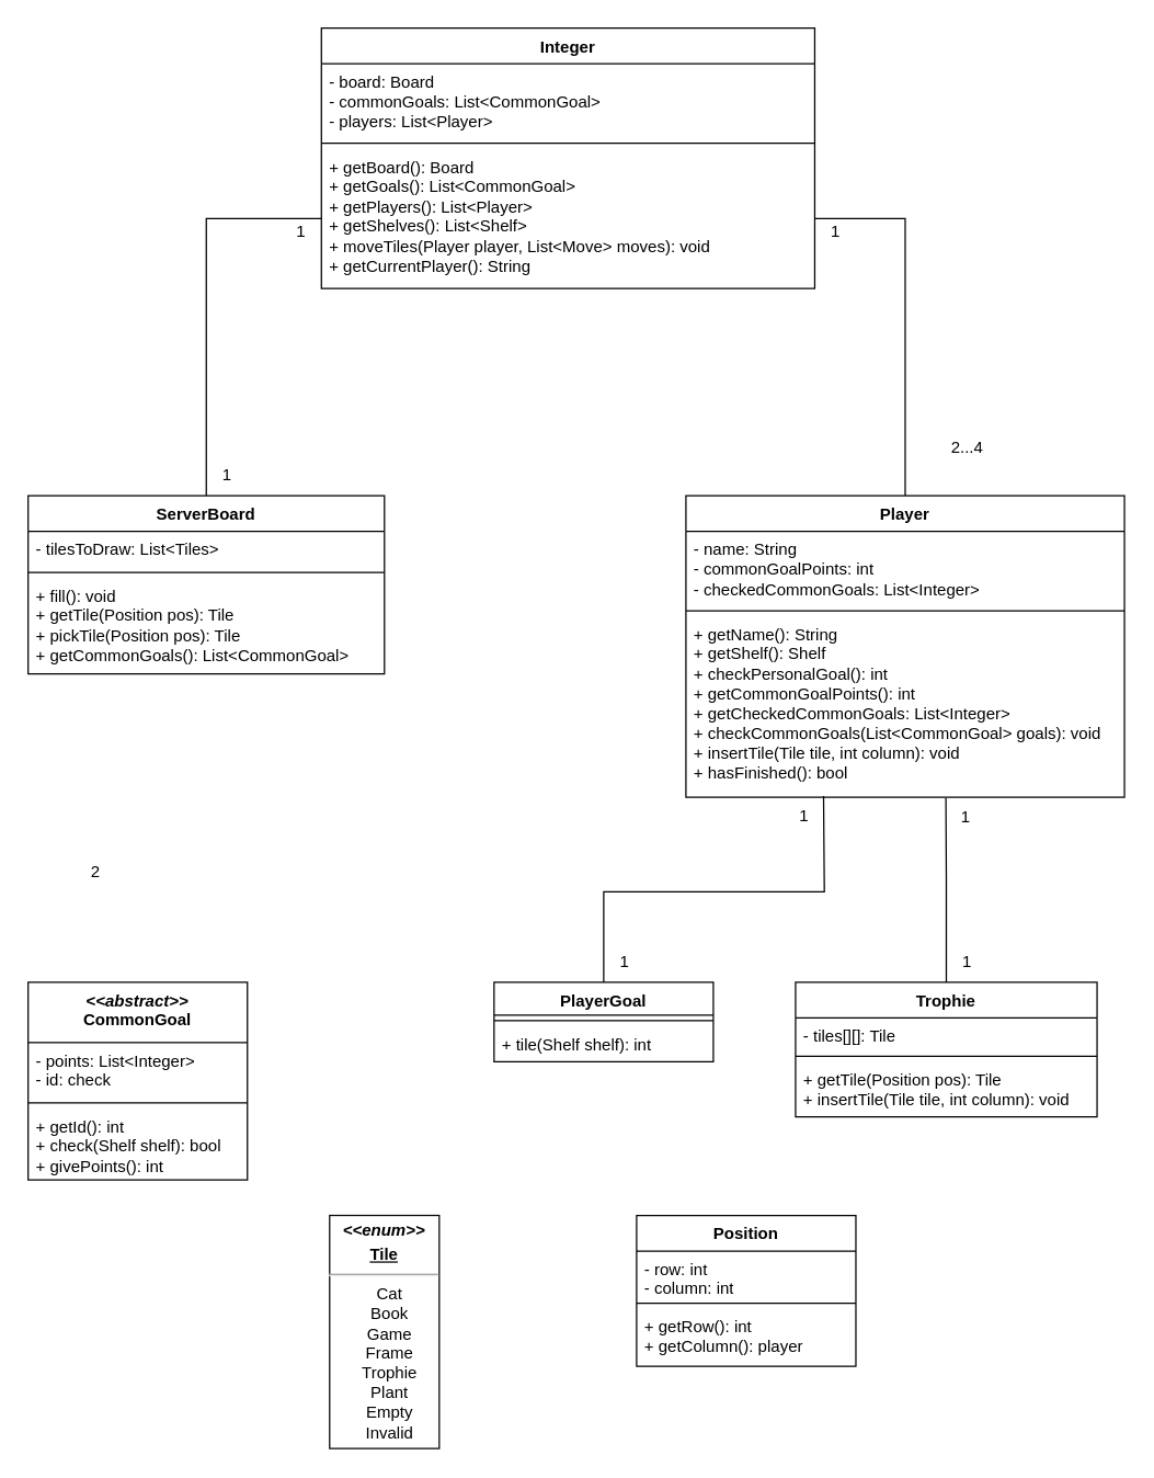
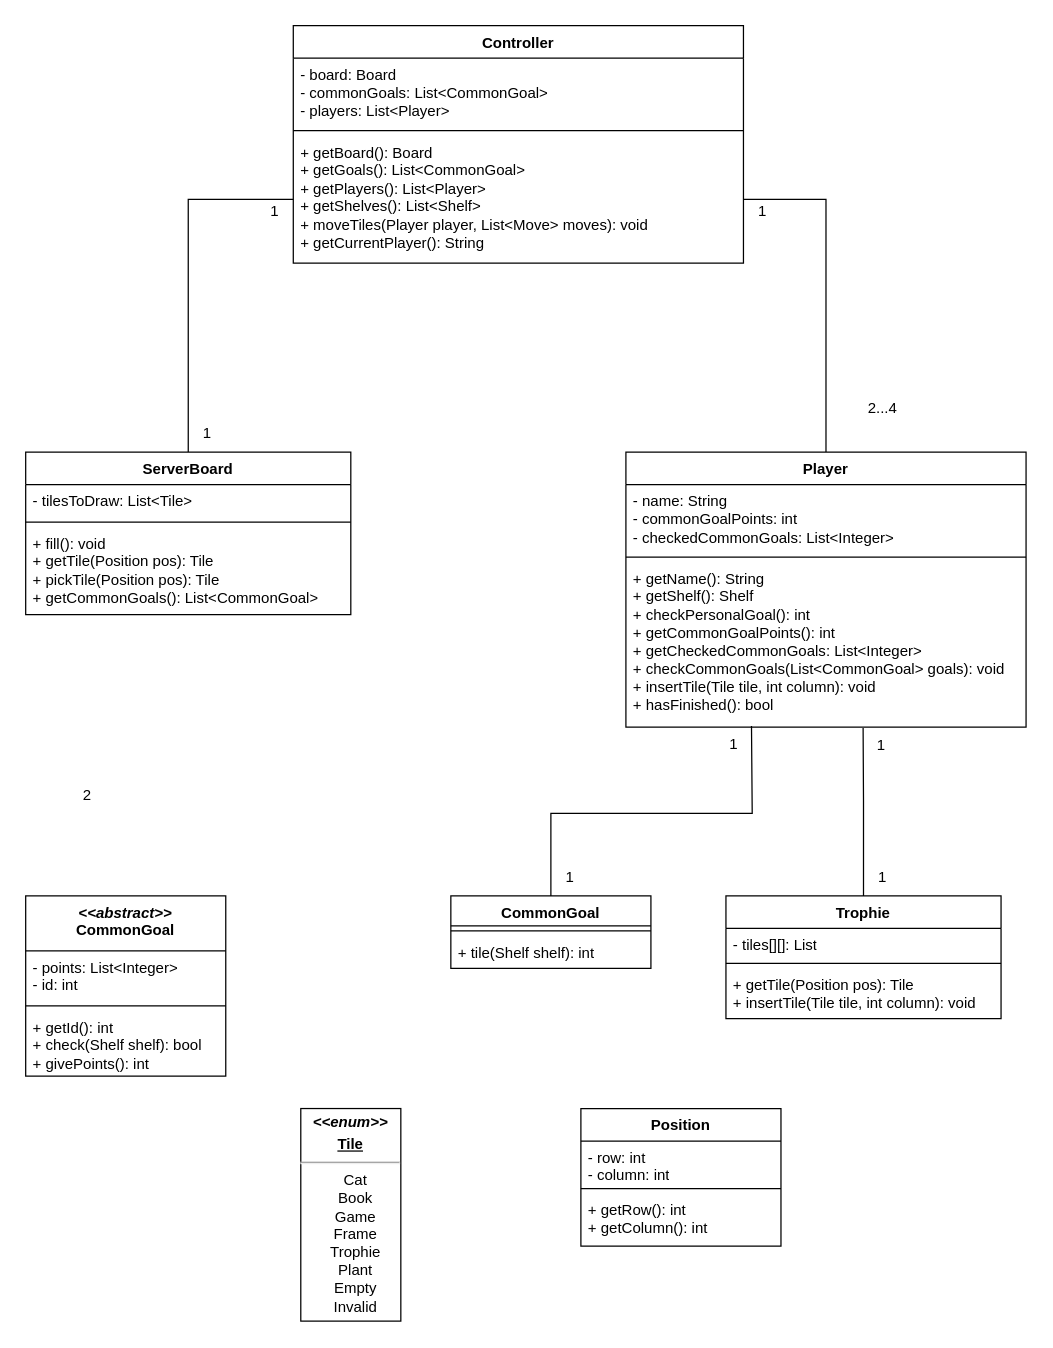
  <mxCell id="0" />
  <mxCell id="1" parent="0" />
  <mxCell id="2" value="Player" style="swimlane;fontStyle=1;align=center;verticalAlign=top;childLayout=stackLayout;horizontal=1;startSize=26;horizontalStack=0;resizeParent=1;resizeParentMax=0;resizeLast=0;collapsible=1;marginBottom=0;whiteSpace=wrap;html=1;" parent="1" vertex="1"><mxGeometry x="500" y="361" width="320" height="220" as="geometry" /></mxCell>
  <mxCell id="3" value="&lt;div&gt;- name: String&lt;/div&gt;&lt;div&gt;- commonGoalPoints: int&lt;/div&gt;&lt;div&gt;- checkedCommonGoals: List&amp;lt;Integer&amp;gt;&lt;br&gt;&lt;/div&gt;" style="text;strokeColor=none;fillColor=none;align=left;verticalAlign=top;spacingLeft=4;spacingRight=4;overflow=hidden;rotatable=0;points=[[0,0.5],[1,0.5]];portConstraint=eastwest;whiteSpace=wrap;html=1;" parent="2" vertex="1"><mxGeometry y="26" width="320" height="54" as="geometry" /></mxCell>
  <mxCell id="4" value="" style="line;strokeWidth=1;fillColor=none;align=left;verticalAlign=middle;spacingTop=-1;spacingLeft=3;spacingRight=3;rotatable=0;labelPosition=right;points=[];portConstraint=eastwest;strokeColor=inherit;" parent="2" vertex="1"><mxGeometry y="80" width="320" height="8" as="geometry" /></mxCell>
  <mxCell id="5" value="&lt;div&gt;+ getName(): String&lt;/div&gt;&lt;div&gt;+ getShelf(): Shelf&lt;/div&gt;&lt;div&gt;+ checkPersonalGoal(): int&lt;br&gt;&lt;/div&gt;&lt;div&gt;+ getCommonGoalPoints(): int&lt;/div&gt;&lt;div&gt;+ getCheckedCommonGoals: List&amp;lt;Integer&amp;gt;&lt;/div&gt;&lt;div&gt;+ checkCommonGoals(List&amp;lt;CommonGoal&amp;gt; goals): void&lt;/div&gt;&lt;div&gt;+ insertTile(Tile tile, int column): void&lt;/div&gt;&lt;div&gt;+ hasFinished(): bool&lt;br&gt;&lt;/div&gt;" style="text;strokeColor=none;fillColor=none;align=left;verticalAlign=top;spacingLeft=4;spacingRight=4;overflow=hidden;rotatable=0;points=[[0,0.5],[1,0.5]];portConstraint=eastwest;whiteSpace=wrap;html=1;" parent="2" vertex="1"><mxGeometry y="88" width="320" height="132" as="geometry" /></mxCell>
  <mxCell id="6" value="ServerBoard" style="swimlane;fontStyle=1;align=center;verticalAlign=top;childLayout=stackLayout;horizontal=1;startSize=26;horizontalStack=0;resizeParent=1;resizeParentMax=0;resizeLast=0;collapsible=1;marginBottom=0;whiteSpace=wrap;html=1;" parent="1" vertex="1"><mxGeometry x="20" y="361" width="260" height="130" as="geometry" /></mxCell>
- <mxCell id="7" value="- tilesToDraw: List&amp;lt;Tiles&amp;gt;" style="text;strokeColor=none;fillColor=none;align=left;verticalAlign=top;spacingLeft=4;spacingRight=4;overflow=hidden;rotatable=0;points=[[0,0.5],[1,0.5]];portConstraint=eastwest;whiteSpace=wrap;html=1;" parent="6" vertex="1"><mxGeometry y="26" width="260" height="26" as="geometry" /></mxCell>
+ <mxCell id="7" value="- tilesToDraw: List&amp;lt;Tile&amp;gt;" style="text;strokeColor=none;fillColor=none;align=left;verticalAlign=top;spacingLeft=4;spacingRight=4;overflow=hidden;rotatable=0;points=[[0,0.5],[1,0.5]];portConstraint=eastwest;whiteSpace=wrap;html=1;" parent="6" vertex="1"><mxGeometry y="26" width="260" height="26" as="geometry" /></mxCell>
  <mxCell id="8" value="" style="line;strokeWidth=1;fillColor=none;align=left;verticalAlign=middle;spacingTop=-1;spacingLeft=3;spacingRight=3;rotatable=0;labelPosition=right;points=[];portConstraint=eastwest;strokeColor=inherit;" parent="6" vertex="1"><mxGeometry y="52" width="260" height="8" as="geometry" /></mxCell>
  <mxCell id="9" value="&lt;div&gt;+ fill(): void&lt;/div&gt;&lt;div&gt;+ getTile(Position pos): Tile&lt;br&gt;&lt;/div&gt;&lt;div&gt;+ pickTile(Position pos): Tile&lt;/div&gt;&lt;div&gt;+ getCommonGoals(): List&amp;lt;CommonGoal&amp;gt;&lt;br&gt;&lt;/div&gt;&lt;div&gt;&lt;br&gt;&lt;/div&gt;" style="text;strokeColor=none;fillColor=none;align=left;verticalAlign=top;spacingLeft=4;spacingRight=4;overflow=hidden;rotatable=0;points=[[0,0.5],[1,0.5]];portConstraint=eastwest;whiteSpace=wrap;html=1;" parent="6" vertex="1"><mxGeometry y="60" width="260" height="70" as="geometry" /></mxCell>
  <mxCell id="10" value="&lt;div&gt;&lt;i&gt;&amp;lt;&amp;lt;abstract&amp;gt;&amp;gt;&lt;/i&gt;&lt;br&gt;&lt;/div&gt;&lt;div&gt;CommonGoal&lt;br&gt;&lt;/div&gt;" style="swimlane;fontStyle=1;align=center;verticalAlign=top;childLayout=stackLayout;horizontal=1;startSize=44;horizontalStack=0;resizeParent=1;resizeParentMax=0;resizeLast=0;collapsible=1;marginBottom=0;whiteSpace=wrap;html=1;" parent="1" vertex="1"><mxGeometry x="20" y="716" width="160" height="144" as="geometry" /></mxCell>
- <mxCell id="11" value="&lt;div&gt;- points: List&amp;lt;Integer&amp;gt;&lt;/div&gt;&lt;div&gt;- id: check&lt;br&gt;&lt;/div&gt;" style="text;strokeColor=none;fillColor=none;align=left;verticalAlign=top;spacingLeft=4;spacingRight=4;overflow=hidden;rotatable=0;points=[[0,0.5],[1,0.5]];portConstraint=eastwest;whiteSpace=wrap;html=1;" parent="10" vertex="1"><mxGeometry y="44" width="160" height="40" as="geometry" /></mxCell>
+ <mxCell id="11" value="&lt;div&gt;- points: List&amp;lt;Integer&amp;gt;&lt;/div&gt;&lt;div&gt;- id: int&lt;br&gt;&lt;/div&gt;" style="text;strokeColor=none;fillColor=none;align=left;verticalAlign=top;spacingLeft=4;spacingRight=4;overflow=hidden;rotatable=0;points=[[0,0.5],[1,0.5]];portConstraint=eastwest;whiteSpace=wrap;html=1;" parent="10" vertex="1"><mxGeometry y="44" width="160" height="40" as="geometry" /></mxCell>
  <mxCell id="12" value="" style="line;strokeWidth=1;fillColor=none;align=left;verticalAlign=middle;spacingTop=-1;spacingLeft=3;spacingRight=3;rotatable=0;labelPosition=right;points=[];portConstraint=eastwest;strokeColor=inherit;" parent="10" vertex="1"><mxGeometry y="84" width="160" height="8" as="geometry" /></mxCell>
  <mxCell id="13" value="&lt;div&gt;+ getId(): int&lt;br&gt;&lt;/div&gt;&lt;div&gt;+ check(Shelf shelf): bool&lt;/div&gt;&lt;div&gt;+ givePoints(): int&lt;br&gt;&lt;/div&gt;" style="text;strokeColor=none;fillColor=none;align=left;verticalAlign=top;spacingLeft=4;spacingRight=4;overflow=hidden;rotatable=0;points=[[0,0.5],[1,0.5]];portConstraint=eastwest;whiteSpace=wrap;html=1;" parent="10" vertex="1"><mxGeometry y="92" width="160" height="52" as="geometry" /></mxCell>
  <mxCell id="14" value="Trophie" style="swimlane;fontStyle=1;align=center;verticalAlign=top;childLayout=stackLayout;horizontal=1;startSize=26;horizontalStack=0;resizeParent=1;resizeParentMax=0;resizeLast=0;collapsible=1;marginBottom=0;whiteSpace=wrap;html=1;" parent="1" vertex="1"><mxGeometry x="580" y="716" width="220" height="98" as="geometry" /></mxCell>
- <mxCell id="15" value="- tiles[][]: Tile" style="text;strokeColor=none;fillColor=none;align=left;verticalAlign=top;spacingLeft=4;spacingRight=4;overflow=hidden;rotatable=0;points=[[0,0.5],[1,0.5]];portConstraint=eastwest;whiteSpace=wrap;html=1;" parent="14" vertex="1"><mxGeometry y="26" width="220" height="24" as="geometry" /></mxCell>
+ <mxCell id="15" value="- tiles[][]: List" style="text;strokeColor=none;fillColor=none;align=left;verticalAlign=top;spacingLeft=4;spacingRight=4;overflow=hidden;rotatable=0;points=[[0,0.5],[1,0.5]];portConstraint=eastwest;whiteSpace=wrap;html=1;" parent="14" vertex="1"><mxGeometry y="26" width="220" height="24" as="geometry" /></mxCell>
  <mxCell id="16" value="" style="line;strokeWidth=1;fillColor=none;align=left;verticalAlign=middle;spacingTop=-1;spacingLeft=3;spacingRight=3;rotatable=0;labelPosition=right;points=[];portConstraint=eastwest;strokeColor=inherit;" parent="14" vertex="1"><mxGeometry y="50" width="220" height="8" as="geometry" /></mxCell>
  <mxCell id="17" value="&lt;div&gt;+ getTile(Position pos): Tile&lt;/div&gt;&lt;div&gt;+ insertTile(Tile tile, int column): void&lt;br&gt;&lt;/div&gt;" style="text;strokeColor=none;fillColor=none;align=left;verticalAlign=top;spacingLeft=4;spacingRight=4;overflow=hidden;rotatable=0;points=[[0,0.5],[1,0.5]];portConstraint=eastwest;whiteSpace=wrap;html=1;" parent="14" vertex="1"><mxGeometry y="58" width="220" height="40" as="geometry" /></mxCell>
- <mxCell id="18" value="&lt;div&gt;PlayerGoal&lt;br&gt;&lt;/div&gt;" style="swimlane;fontStyle=1;align=center;verticalAlign=top;childLayout=stackLayout;horizontal=1;startSize=24;horizontalStack=0;resizeParent=1;resizeParentMax=0;resizeLast=0;collapsible=1;marginBottom=0;whiteSpace=wrap;html=1;" parent="1" vertex="1"><mxGeometry x="360" y="716" width="160" height="58" as="geometry" /></mxCell>
+ <mxCell id="18" value="&lt;div&gt;CommonGoal&lt;br&gt;&lt;/div&gt;" style="swimlane;fontStyle=1;align=center;verticalAlign=top;childLayout=stackLayout;horizontal=1;startSize=24;horizontalStack=0;resizeParent=1;resizeParentMax=0;resizeLast=0;collapsible=1;marginBottom=0;whiteSpace=wrap;html=1;" parent="1" vertex="1"><mxGeometry x="360" y="716" width="160" height="58" as="geometry" /></mxCell>
  <mxCell id="19" value="" style="line;strokeWidth=1;fillColor=none;align=left;verticalAlign=middle;spacingTop=-1;spacingLeft=3;spacingRight=3;rotatable=0;labelPosition=right;points=[];portConstraint=eastwest;strokeColor=inherit;" parent="18" vertex="1"><mxGeometry y="24" width="160" height="8" as="geometry" /></mxCell>
  <mxCell id="20" value="+ tile(Shelf shelf): int" style="text;strokeColor=none;fillColor=none;align=left;verticalAlign=top;spacingLeft=4;spacingRight=4;overflow=hidden;rotatable=0;points=[[0,0.5],[1,0.5]];portConstraint=eastwest;whiteSpace=wrap;html=1;" parent="18" vertex="1"><mxGeometry y="32" width="160" height="26" as="geometry" /></mxCell>
- <mxCell id="21" value="Integer" style="swimlane;fontStyle=1;align=center;verticalAlign=top;childLayout=stackLayout;horizontal=1;startSize=26;horizontalStack=0;resizeParent=1;resizeParentMax=0;resizeLast=0;collapsible=1;marginBottom=0;whiteSpace=wrap;html=1;" parent="1" vertex="1"><mxGeometry x="234" y="20" width="360" height="190" as="geometry" /></mxCell>
+ <mxCell id="21" value="Controller" style="swimlane;fontStyle=1;align=center;verticalAlign=top;childLayout=stackLayout;horizontal=1;startSize=26;horizontalStack=0;resizeParent=1;resizeParentMax=0;resizeLast=0;collapsible=1;marginBottom=0;whiteSpace=wrap;html=1;" parent="1" vertex="1"><mxGeometry x="234" y="20" width="360" height="190" as="geometry" /></mxCell>
  <mxCell id="22" value="&lt;div&gt;- board: Board&lt;/div&gt;&lt;div&gt;- commonGoals: List&amp;lt;CommonGoal&amp;gt;&lt;/div&gt;&lt;div&gt;- players: List&amp;lt;Player&amp;gt;&lt;/div&gt;" style="text;strokeColor=none;fillColor=none;align=left;verticalAlign=top;spacingLeft=4;spacingRight=4;overflow=hidden;rotatable=0;points=[[0,0.5],[1,0.5]];portConstraint=eastwest;whiteSpace=wrap;html=1;" parent="21" vertex="1"><mxGeometry y="26" width="360" height="54" as="geometry" /></mxCell>
  <mxCell id="23" value="" style="line;strokeWidth=1;fillColor=none;align=left;verticalAlign=middle;spacingTop=-1;spacingLeft=3;spacingRight=3;rotatable=0;labelPosition=right;points=[];portConstraint=eastwest;strokeColor=inherit;" parent="21" vertex="1"><mxGeometry y="80" width="360" height="8" as="geometry" /></mxCell>
  <mxCell id="24" value="&lt;div&gt;+ getBoard(): Board&lt;/div&gt;&lt;div&gt;+ getGoals(): List&amp;lt;CommonGoal&amp;gt;&lt;/div&gt;&lt;div&gt;+ getPlayers(): List&amp;lt;Player&amp;gt;&lt;/div&gt;&lt;div&gt;+ getShelves(): List&amp;lt;Shelf&amp;gt;&lt;/div&gt;&lt;div&gt;+ moveTiles(Player player, List&amp;lt;Move&amp;gt; moves): void&lt;/div&gt;&lt;div&gt;+ getCurrentPlayer(): String&lt;/div&gt;&lt;div&gt;&lt;br&gt;&lt;/div&gt;" style="text;strokeColor=none;fillColor=none;align=left;verticalAlign=top;spacingLeft=4;spacingRight=4;overflow=hidden;rotatable=0;points=[[0,0.5],[1,0.5]];portConstraint=eastwest;whiteSpace=wrap;html=1;" parent="21" vertex="1"><mxGeometry y="88" width="360" height="102" as="geometry" /></mxCell>
  <mxCell id="25" style="edgeStyle=orthogonalEdgeStyle;rounded=0;orthogonalLoop=1;jettySize=auto;html=1;exitX=1;exitY=0.5;exitDx=0;exitDy=0;entryX=0.5;entryY=0;entryDx=0;entryDy=0;endArrow=none;endFill=0;" parent="1" source="24" target="2" edge="1"><mxGeometry relative="1" as="geometry" /></mxCell>
  <mxCell id="26" value="&lt;div&gt;1&lt;/div&gt;" style="text;html=1;align=center;verticalAlign=middle;resizable=0;points=[[0,0.5,0,0,0]];autosize=1;strokeColor=none;fillColor=none;" parent="1" vertex="1"><mxGeometry x="594" y="154" width="30" height="30" as="geometry" /></mxCell>
  <mxCell id="27" value="2...4" style="text;html=1;align=center;verticalAlign=middle;resizable=0;points=[];autosize=1;strokeColor=none;fillColor=none;" parent="1" vertex="1"><mxGeometry x="680" y="311" width="50" height="30" as="geometry" /></mxCell>
  <mxCell id="28" style="edgeStyle=orthogonalEdgeStyle;rounded=0;orthogonalLoop=1;jettySize=auto;html=1;exitX=0;exitY=0.5;exitDx=0;exitDy=0;entryX=0.5;entryY=0;entryDx=0;entryDy=0;endArrow=none;endFill=0;" parent="1" source="24" target="6" edge="1"><mxGeometry relative="1" as="geometry" /></mxCell>
  <mxCell id="29" value="1" style="text;html=1;align=center;verticalAlign=middle;resizable=0;points=[];autosize=1;strokeColor=none;fillColor=none;" parent="1" vertex="1"><mxGeometry x="150" y="331" width="30" height="30" as="geometry" /></mxCell>
  <mxCell id="30" value="1" style="text;html=1;align=center;verticalAlign=middle;resizable=0;points=[];autosize=1;strokeColor=none;fillColor=none;" parent="1" vertex="1"><mxGeometry x="204" y="154" width="30" height="30" as="geometry" /></mxCell>
  <mxCell id="31" value="2" style="text;html=1;align=center;verticalAlign=middle;resizable=0;points=[];autosize=1;strokeColor=none;fillColor=none;" parent="1" vertex="1"><mxGeometry x="54" y="621" width="30" height="30" as="geometry" /></mxCell>
  <mxCell id="32" value="" style="endArrow=none;endFill=0;endSize=12;html=1;rounded=0;entryX=0.5;entryY=0;entryDx=0;entryDy=0;exitX=0.023;exitY=0.021;exitDx=0;exitDy=0;exitPerimeter=0;" parent="1" source="33" target="14" edge="1"><mxGeometry width="160" relative="1" as="geometry"><mxPoint x="690" y="590" as="sourcePoint" /><mxPoint x="640" y="660" as="targetPoint" /><Array as="points"><mxPoint x="690" y="640" /></Array></mxGeometry></mxCell>
  <mxCell id="33" value="&lt;div&gt;1&lt;/div&gt;" style="text;html=1;align=center;verticalAlign=middle;resizable=0;points=[];autosize=1;strokeColor=none;fillColor=none;" parent="1" vertex="1"><mxGeometry x="689" y="581" width="30" height="30" as="geometry" /></mxCell>
  <mxCell id="34" value="&lt;div&gt;1&lt;/div&gt;" style="text;html=1;align=center;verticalAlign=middle;resizable=0;points=[];autosize=1;strokeColor=none;fillColor=none;" parent="1" vertex="1"><mxGeometry x="690" y="686" width="30" height="30" as="geometry" /></mxCell>
  <mxCell id="35" value="" style="endArrow=none;endFill=0;endSize=12;html=1;rounded=0;entryX=0.5;entryY=0;entryDx=0;entryDy=0;exitX=0.981;exitY=0.005;exitDx=0;exitDy=0;exitPerimeter=0;" parent="1" source="37" target="18" edge="1"><mxGeometry width="160" relative="1" as="geometry"><mxPoint x="360" y="650" as="sourcePoint" /><mxPoint x="520" y="650" as="targetPoint" /><Array as="points"><mxPoint x="601" y="650" /><mxPoint x="520" y="650" /><mxPoint x="440" y="650" /></Array></mxGeometry></mxCell>
  <mxCell id="36" value="&lt;div&gt;1&lt;/div&gt;" style="text;html=1;align=center;verticalAlign=middle;resizable=0;points=[];autosize=1;strokeColor=none;fillColor=none;" parent="1" vertex="1"><mxGeometry x="440" y="686" width="30" height="30" as="geometry" /></mxCell>
  <mxCell id="37" value="&lt;div&gt;1&lt;/div&gt;" style="text;html=1;align=center;verticalAlign=middle;resizable=0;points=[];autosize=1;strokeColor=none;fillColor=none;" parent="1" vertex="1"><mxGeometry x="571" y="580" width="30" height="30" as="geometry" /></mxCell>
  <mxCell id="38" value="&lt;p style=&quot;margin: 4px 0px 0px; text-align: center;&quot;&gt;&lt;b&gt;&lt;i&gt;&amp;lt;&amp;lt;enum&amp;gt;&amp;gt;&lt;/i&gt;&lt;/b&gt;&lt;/p&gt;&lt;p style=&quot;margin:0px;margin-top:4px;text-align:center;text-decoration:underline;&quot;&gt;&lt;b&gt;Tile&lt;br&gt;&lt;/b&gt;&lt;/p&gt;&lt;hr&gt;&lt;p style=&quot;margin:0px;margin-left:8px;&quot; align=&quot;center&quot;&gt;Cat&lt;/p&gt;&lt;p style=&quot;margin:0px;margin-left:8px;&quot; align=&quot;center&quot;&gt;Book&lt;/p&gt;&lt;p style=&quot;margin:0px;margin-left:8px;&quot; align=&quot;center&quot;&gt;Game&lt;/p&gt;&lt;p style=&quot;margin:0px;margin-left:8px;&quot; align=&quot;center&quot;&gt;Frame&lt;/p&gt;&lt;p style=&quot;margin:0px;margin-left:8px;&quot; align=&quot;center&quot;&gt;Trophie&lt;/p&gt;&lt;p style=&quot;margin:0px;margin-left:8px;&quot; align=&quot;center&quot;&gt;Plant&lt;/p&gt;&lt;p style=&quot;margin:0px;margin-left:8px;&quot; align=&quot;center&quot;&gt;Empty&lt;/p&gt;&lt;p style=&quot;margin:0px;margin-left:8px;&quot; align=&quot;center&quot;&gt;Invalid&lt;br&gt;&lt;/p&gt;" style="verticalAlign=top;align=left;overflow=fill;fontSize=12;fontFamily=Helvetica;html=1;whiteSpace=wrap;" parent="1" vertex="1"><mxGeometry x="240" y="886" width="80" height="170" as="geometry" /></mxCell>
  <mxCell id="39" value="Position" style="swimlane;fontStyle=1;align=center;verticalAlign=top;childLayout=stackLayout;horizontal=1;startSize=26;horizontalStack=0;resizeParent=1;resizeParentMax=0;resizeLast=0;collapsible=1;marginBottom=0;whiteSpace=wrap;html=1;" parent="1" vertex="1"><mxGeometry x="464" y="886" width="160" height="110" as="geometry" /></mxCell>
  <mxCell id="40" value="&lt;div&gt;- row: int&lt;/div&gt;&lt;div&gt;- column: int&lt;br&gt;&lt;/div&gt;" style="text;strokeColor=none;fillColor=none;align=left;verticalAlign=top;spacingLeft=4;spacingRight=4;overflow=hidden;rotatable=0;points=[[0,0.5],[1,0.5]];portConstraint=eastwest;whiteSpace=wrap;html=1;" parent="39" vertex="1"><mxGeometry y="26" width="160" height="34" as="geometry" /></mxCell>
  <mxCell id="41" value="" style="line;strokeWidth=1;fillColor=none;align=left;verticalAlign=middle;spacingTop=-1;spacingLeft=3;spacingRight=3;rotatable=0;labelPosition=right;points=[];portConstraint=eastwest;strokeColor=inherit;" parent="39" vertex="1"><mxGeometry y="60" width="160" height="8" as="geometry" /></mxCell>
- <mxCell id="42" value="&lt;div&gt;+ getRow(): int&lt;/div&gt;&lt;div&gt;+ getColumn(): player&lt;br&gt;&lt;/div&gt;" style="text;strokeColor=none;fillColor=none;align=left;verticalAlign=top;spacingLeft=4;spacingRight=4;overflow=hidden;rotatable=0;points=[[0,0.5],[1,0.5]];portConstraint=eastwest;whiteSpace=wrap;html=1;" parent="39" vertex="1"><mxGeometry y="68" width="160" height="42" as="geometry" /></mxCell>
+ <mxCell id="42" value="&lt;div&gt;+ getRow(): int&lt;/div&gt;&lt;div&gt;+ getColumn(): int&lt;br&gt;&lt;/div&gt;" style="text;strokeColor=none;fillColor=none;align=left;verticalAlign=top;spacingLeft=4;spacingRight=4;overflow=hidden;rotatable=0;points=[[0,0.5],[1,0.5]];portConstraint=eastwest;whiteSpace=wrap;html=1;" parent="39" vertex="1"><mxGeometry y="68" width="160" height="42" as="geometry" /></mxCell>
